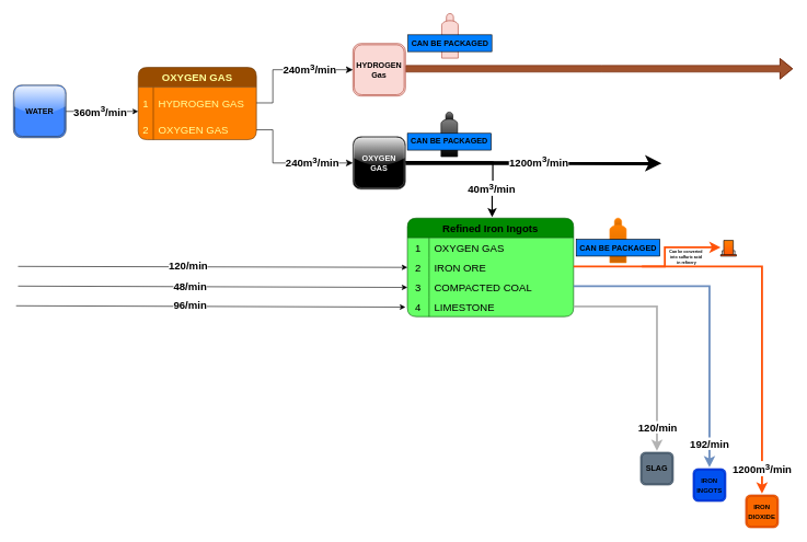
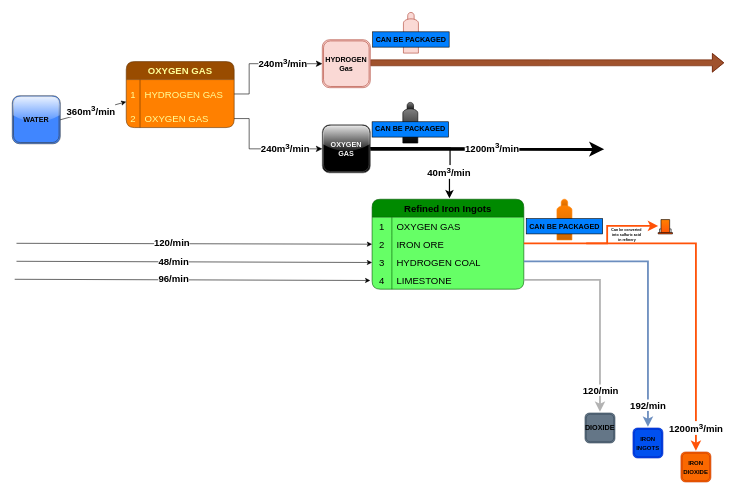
  <mxCell id="0" />
  <mxCell id="1" parent="0" />
  <mxCell id="2" value="" style="elbow=horizontal;endArrow=classic;html=1;rounded=0;shape=flexArrow;edgeStyle=orthogonalEdgeStyle;fillColor=#a0522d;strokeColor=#6D1F00;" edge="1" parent="1"><mxGeometry width="50" height="50" relative="1" as="geometry"><mxPoint x="617" y="104" as="sourcePoint" /><mxPoint x="1207" y="104" as="targetPoint" /><Array as="points"><mxPoint x="916" y="104" /></Array></mxGeometry></mxCell>
- <mxCell id="3" value="&lt;b&gt;&lt;font style=&quot;font-size: 12px;&quot;&gt;WATER&lt;/font&gt;&lt;/b&gt;" style="shape=ext;double=1;whiteSpace=wrap;html=1;aspect=fixed;fillColor=#4086FF;strokeColor=#36393d;rounded=1;glass=1;" vertex="1" parent="1"><mxGeometry x="20" y="129" width="80" height="80" as="geometry" /></mxCell>
+ <mxCell id="3" value="&lt;b&gt;&lt;font style=&quot;font-size: 12px;&quot;&gt;WATER&lt;/font&gt;&lt;/b&gt;" style="shape=ext;double=1;whiteSpace=wrap;html=1;aspect=fixed;fillColor=#4086FF;strokeColor=#36393d;rounded=1;glass=1;" vertex="1" parent="1"><mxGeometry x="20" y="159" width="80" height="80" as="geometry" /></mxCell>
  <mxCell id="4" value="OXYGEN GAS" style="shape=table;startSize=30;container=1;collapsible=0;childLayout=tableLayout;fixedRows=1;rowLines=0;fontStyle=1;strokeColor=#663300;fontSize=16;rounded=1;fillColor=#994C00;fontColor=#FFFF99;swimlaneFillColor=#FF8000;shadow=0;perimeterSpacing=0;" vertex="1" parent="1"><mxGeometry x="210" y="102" width="180" height="110" as="geometry" /></mxCell>
  <mxCell id="5" value="" style="shape=tableRow;horizontal=0;startSize=0;swimlaneHead=0;swimlaneBody=0;top=0;left=0;bottom=0;right=0;collapsible=0;dropTarget=0;fillColor=none;points=[[0,0.5],[1,0.5]];portConstraint=eastwest;strokeColor=inherit;fontSize=16;rounded=0;" vertex="1" parent="4"><mxGeometry y="30" width="180" height="50" as="geometry" /></mxCell>
  <mxCell id="6" value="&lt;font color=&quot;#ffff99&quot;&gt;1&lt;/font&gt;" style="shape=partialRectangle;html=1;whiteSpace=wrap;connectable=0;fillColor=none;top=0;left=0;bottom=0;right=0;overflow=hidden;pointerEvents=1;strokeColor=inherit;fontSize=16;rounded=0;" vertex="1" parent="5"><mxGeometry width="23" height="50" as="geometry"><mxRectangle width="23" height="50" as="alternateBounds" /></mxGeometry></mxCell>
  <mxCell id="7" value="&lt;font color=&quot;#ffff99&quot;&gt;HYDROGEN GAS&lt;/font&gt;" style="shape=partialRectangle;html=1;whiteSpace=wrap;connectable=0;fillColor=none;top=0;left=0;bottom=0;right=0;align=left;spacingLeft=6;overflow=hidden;strokeColor=inherit;fontSize=16;rounded=0;" vertex="1" parent="5"><mxGeometry x="23" width="157" height="50" as="geometry"><mxRectangle width="157" height="50" as="alternateBounds" /></mxGeometry></mxCell>
  <mxCell id="8" value="" style="shape=tableRow;horizontal=0;startSize=0;swimlaneHead=0;swimlaneBody=0;top=0;left=0;bottom=0;right=0;collapsible=0;dropTarget=0;fillColor=none;points=[[0,0.5],[1,0.5]];portConstraint=eastwest;strokeColor=inherit;fontSize=16;rounded=0;" vertex="1" parent="4"><mxGeometry y="80" width="180" height="30" as="geometry" /></mxCell>
  <mxCell id="9" value="&lt;font color=&quot;#ffff99&quot;&gt;2&lt;/font&gt;" style="shape=partialRectangle;html=1;whiteSpace=wrap;connectable=0;fillColor=none;top=0;left=0;bottom=0;right=0;overflow=hidden;strokeColor=inherit;fontSize=16;rounded=0;" vertex="1" parent="8"><mxGeometry width="23" height="30" as="geometry"><mxRectangle width="23" height="30" as="alternateBounds" /></mxGeometry></mxCell>
  <mxCell id="10" value="&lt;font color=&quot;#ffff99&quot;&gt;OXYGEN GAS&lt;/font&gt;" style="shape=partialRectangle;html=1;whiteSpace=wrap;connectable=0;fillColor=none;top=0;left=0;bottom=0;right=0;align=left;spacingLeft=6;overflow=hidden;strokeColor=inherit;fontSize=16;rounded=0;" vertex="1" parent="8"><mxGeometry x="23" width="157" height="30" as="geometry"><mxRectangle width="157" height="30" as="alternateBounds" /></mxGeometry></mxCell>
  <mxCell id="11" value="Refined Iron Ingots" style="shape=table;startSize=30;container=1;collapsible=0;childLayout=tableLayout;fixedRows=1;rowLines=0;fontStyle=1;strokeColor=#005700;fontSize=16;rounded=1;fillColor=#008a00;fontColor=#000000;fillStyle=auto;backgroundOutline=0;gradientColor=none;swimlaneFillColor=#66FF66;" vertex="1" parent="1"><mxGeometry x="620" y="331.5" width="253" height="150" as="geometry" /></mxCell>
  <mxCell id="12" value="" style="shape=tableRow;horizontal=0;startSize=0;swimlaneHead=0;swimlaneBody=0;top=0;left=0;bottom=0;right=0;collapsible=0;dropTarget=0;fillColor=none;points=[[0,0.5],[1,0.5]];portConstraint=eastwest;strokeColor=inherit;fontSize=16;rounded=0;" vertex="1" parent="11"><mxGeometry y="30" width="253" height="30" as="geometry" /></mxCell>
  <mxCell id="13" value="1" style="shape=partialRectangle;html=1;whiteSpace=wrap;connectable=0;fillColor=none;top=0;left=0;bottom=0;right=0;overflow=hidden;pointerEvents=1;strokeColor=inherit;fontSize=16;rounded=0;" vertex="1" parent="12"><mxGeometry width="33" height="30" as="geometry"><mxRectangle width="33" height="30" as="alternateBounds" /></mxGeometry></mxCell>
  <mxCell id="14" value="OXYGEN GAS&lt;span style=&quot;white-space: pre;&quot;&gt;&#09;&lt;/span&gt;" style="shape=partialRectangle;html=1;whiteSpace=wrap;connectable=0;fillColor=none;top=0;left=0;bottom=0;right=0;align=left;spacingLeft=6;overflow=hidden;strokeColor=inherit;fontSize=16;rounded=0;" vertex="1" parent="12"><mxGeometry x="33" width="220" height="30" as="geometry"><mxRectangle width="220" height="30" as="alternateBounds" /></mxGeometry></mxCell>
  <mxCell id="15" value="" style="shape=tableRow;horizontal=0;startSize=0;swimlaneHead=0;swimlaneBody=0;top=0;left=0;bottom=0;right=0;collapsible=0;dropTarget=0;fillColor=none;points=[[0,0.5],[1,0.5]];portConstraint=eastwest;strokeColor=inherit;fontSize=16;rounded=0;" vertex="1" parent="11"><mxGeometry y="60" width="253" height="30" as="geometry" /></mxCell>
  <mxCell id="16" value="2" style="shape=partialRectangle;html=1;whiteSpace=wrap;connectable=0;fillColor=none;top=0;left=0;bottom=0;right=0;overflow=hidden;strokeColor=inherit;fontSize=16;rounded=0;" vertex="1" parent="15"><mxGeometry width="33" height="30" as="geometry"><mxRectangle width="33" height="30" as="alternateBounds" /></mxGeometry></mxCell>
  <mxCell id="17" value="IRON ORE" style="shape=partialRectangle;html=1;whiteSpace=wrap;connectable=0;fillColor=none;top=0;left=0;bottom=0;right=0;align=left;spacingLeft=6;overflow=hidden;strokeColor=inherit;fontSize=16;rounded=0;" vertex="1" parent="15"><mxGeometry x="33" width="220" height="30" as="geometry"><mxRectangle width="220" height="30" as="alternateBounds" /></mxGeometry></mxCell>
  <mxCell id="18" value="" style="shape=tableRow;horizontal=0;startSize=0;swimlaneHead=0;swimlaneBody=0;top=0;left=0;bottom=0;right=0;collapsible=0;dropTarget=0;fillColor=none;points=[[0,0.5],[1,0.5]];portConstraint=eastwest;strokeColor=inherit;fontSize=16;rounded=0;" vertex="1" parent="11"><mxGeometry y="90" width="253" height="30" as="geometry" /></mxCell>
  <mxCell id="19" value="3" style="shape=partialRectangle;html=1;whiteSpace=wrap;connectable=0;fillColor=none;top=0;left=0;bottom=0;right=0;overflow=hidden;strokeColor=inherit;fontSize=16;rounded=0;" vertex="1" parent="18"><mxGeometry width="33" height="30" as="geometry"><mxRectangle width="33" height="30" as="alternateBounds" /></mxGeometry></mxCell>
- <mxCell id="20" value="COMPACTED COAL" style="shape=partialRectangle;html=1;whiteSpace=wrap;connectable=0;fillColor=none;top=0;left=0;bottom=0;right=0;align=left;spacingLeft=6;overflow=hidden;strokeColor=inherit;fontSize=16;rounded=0;" vertex="1" parent="18"><mxGeometry x="33" width="220" height="30" as="geometry"><mxRectangle width="220" height="30" as="alternateBounds" /></mxGeometry></mxCell>
+ <mxCell id="20" value="HYDROGEN COAL" style="shape=partialRectangle;html=1;whiteSpace=wrap;connectable=0;fillColor=none;top=0;left=0;bottom=0;right=0;align=left;spacingLeft=6;overflow=hidden;strokeColor=inherit;fontSize=16;rounded=0;" vertex="1" parent="18"><mxGeometry x="33" width="220" height="30" as="geometry"><mxRectangle width="220" height="30" as="alternateBounds" /></mxGeometry></mxCell>
  <mxCell id="21" style="shape=tableRow;horizontal=0;startSize=0;swimlaneHead=0;swimlaneBody=0;top=0;left=0;bottom=0;right=0;collapsible=0;dropTarget=0;fillColor=none;points=[[0,0.5],[1,0.5]];portConstraint=eastwest;strokeColor=inherit;fontSize=16;rounded=0;" vertex="1" parent="11"><mxGeometry y="120" width="253" height="30" as="geometry" /></mxCell>
  <mxCell id="22" value="4" style="shape=partialRectangle;html=1;whiteSpace=wrap;connectable=0;fillColor=none;top=0;left=0;bottom=0;right=0;overflow=hidden;strokeColor=inherit;fontSize=16;rounded=0;" vertex="1" parent="21"><mxGeometry width="33" height="30" as="geometry"><mxRectangle width="33" height="30" as="alternateBounds" /></mxGeometry></mxCell>
  <mxCell id="23" value="LIMESTONE" style="shape=partialRectangle;html=1;whiteSpace=wrap;connectable=0;fillColor=none;top=0;left=0;bottom=0;right=0;align=left;spacingLeft=6;overflow=hidden;strokeColor=inherit;fontSize=16;rounded=0;" vertex="1" parent="21"><mxGeometry x="33" width="220" height="30" as="geometry"><mxRectangle width="220" height="30" as="alternateBounds" /></mxGeometry></mxCell>
  <mxCell id="24" value="&lt;font color=&quot;#fafafa&quot;&gt;&lt;b&gt;OXYGEN&lt;br&gt;GAS&lt;/b&gt;&lt;br&gt;&lt;/font&gt;" style="shape=ext;double=1;rounded=1;whiteSpace=wrap;html=1;fillColor=#000000;strokeColor=#666666;fontColor=#333333;glass=1;" vertex="1" parent="1"><mxGeometry x="537" y="207.5" width="80" height="80" as="geometry" /></mxCell>
  <mxCell id="25" value="&lt;b style=&quot;&quot;&gt;HYDROGEN&lt;br&gt;Gas&lt;/b&gt;" style="shape=ext;double=1;rounded=1;whiteSpace=wrap;html=1;fillColor=#fad9d5;strokeColor=#ae4132;glass=0;shadow=0;" vertex="1" parent="1"><mxGeometry x="537" y="65.5" width="80" height="80" as="geometry" /></mxCell>
  <mxCell id="26" value="" style="endArrow=classic;html=1;exitX=1;exitY=0.5;exitDx=0;exitDy=0;" edge="1" parent="1" source="3"><mxGeometry relative="1" as="geometry"><mxPoint x="110" y="168.74" as="sourcePoint" /><mxPoint x="210" y="169" as="targetPoint" /></mxGeometry></mxCell>
  <mxCell id="27" value="&lt;b style=&quot;font-size: 16px;&quot;&gt;360m&lt;sup&gt;3&lt;/sup&gt;/min&lt;/b&gt;" style="edgeLabel;resizable=0;html=1;align=center;verticalAlign=middle;" connectable="0" vertex="1" parent="26"><mxGeometry relative="1" as="geometry"><mxPoint x="-4" y="-2" as="offset" /></mxGeometry></mxCell>
  <mxCell id="28" value="" style="edgeStyle=elbowEdgeStyle;elbow=horizontal;endArrow=classic;html=1;curved=0;rounded=0;endSize=8;startSize=8;entryX=0;entryY=0.5;entryDx=0;entryDy=0;" edge="1" parent="1" target="25"><mxGeometry width="50" height="50" relative="1" as="geometry"><mxPoint x="390" y="156" as="sourcePoint" /><mxPoint x="477" y="106" as="targetPoint" /><Array as="points"><mxPoint x="415" y="156" /></Array></mxGeometry></mxCell>
  <mxCell id="29" value="&lt;b style=&quot;font-size: 16px;&quot;&gt;240m&lt;sup style=&quot;&quot;&gt;3&lt;/sup&gt;/min&lt;/b&gt;" style="edgeLabel;html=1;align=center;verticalAlign=middle;resizable=0;points=[];" vertex="1" connectable="0" parent="28"><mxGeometry x="0.426" y="-2" relative="1" as="geometry"><mxPoint x="-10" y="-4" as="offset" /></mxGeometry></mxCell>
  <mxCell id="30" value="" style="edgeStyle=elbowEdgeStyle;elbow=horizontal;endArrow=classic;html=1;curved=0;rounded=0;endSize=8;startSize=8;entryX=0;entryY=0.5;entryDx=0;entryDy=0;" edge="1" parent="1" target="24"><mxGeometry width="50" height="50" relative="1" as="geometry"><mxPoint x="390" y="197" as="sourcePoint" /><mxPoint x="477" y="247" as="targetPoint" /><Array as="points"><mxPoint x="415" y="197" /></Array></mxGeometry></mxCell>
  <mxCell id="31" value="&lt;b style=&quot;font-size: 16px;&quot;&gt;240m&lt;sup&gt;3&lt;/sup&gt;/min&lt;/b&gt;" style="edgeLabel;html=1;align=center;verticalAlign=middle;resizable=0;points=[];" vertex="1" connectable="0" parent="30"><mxGeometry x="0.46" relative="1" as="geometry"><mxPoint x="-9" y="-2" as="offset" /></mxGeometry></mxCell>
  <mxCell id="32" value="" style="edgeStyle=segmentEdgeStyle;endArrow=classic;html=1;curved=0;rounded=0;endSize=8;startSize=8;strokeWidth=3;strokeColor=#FF5208;fillColor=#008a00;" edge="1" parent="1"><mxGeometry width="50" height="50" relative="1" as="geometry"><mxPoint x="873" y="405" as="sourcePoint" /><mxPoint x="1160" y="751" as="targetPoint" /><Array as="points"><mxPoint x="1160" y="405" /><mxPoint x="1160" y="701" /></Array></mxGeometry></mxCell>
  <mxCell id="33" value="&lt;font style=&quot;font-size: 16px;&quot;&gt;&lt;b&gt;1200m&lt;sup&gt;3&lt;/sup&gt;/min&lt;/b&gt;&lt;/font&gt;" style="edgeLabel;html=1;align=center;verticalAlign=middle;resizable=0;points=[];" vertex="1" connectable="0" parent="32"><mxGeometry x="0.431" y="-1" relative="1" as="geometry"><mxPoint y="141" as="offset" /></mxGeometry></mxCell>
  <mxCell id="34" value="" style="edgeStyle=segmentEdgeStyle;endArrow=classic;html=1;curved=0;rounded=0;endSize=8;startSize=8;strokeWidth=3;fillColor=#dae8fc;gradientColor=#7ea6e0;strokeColor=#6c8ebf;" edge="1" parent="1"><mxGeometry width="50" height="50" relative="1" as="geometry"><mxPoint x="873" y="435" as="sourcePoint" /><mxPoint x="1080" y="711" as="targetPoint" /><Array as="points"><mxPoint x="1080" y="435" /></Array></mxGeometry></mxCell>
  <mxCell id="35" value="&lt;font style=&quot;font-size: 16px;&quot;&gt;&lt;b&gt;192/min&lt;/b&gt;&lt;/font&gt;" style="edgeLabel;html=1;align=center;verticalAlign=middle;resizable=0;points=[];" vertex="1" connectable="0" parent="34"><mxGeometry x="0.42" y="-1" relative="1" as="geometry"><mxPoint y="103" as="offset" /></mxGeometry></mxCell>
  <mxCell id="36" value="" style="edgeStyle=segmentEdgeStyle;endArrow=classic;html=1;curved=0;rounded=0;endSize=8;startSize=8;strokeWidth=3;strokeColor=#B3B3B3;" edge="1" parent="1"><mxGeometry width="50" height="50" relative="1" as="geometry"><mxPoint x="873" y="466" as="sourcePoint" /><mxPoint x="1000" y="686" as="targetPoint" /><Array as="points"><mxPoint x="1000" y="466" /></Array></mxGeometry></mxCell>
  <mxCell id="37" value="&lt;b&gt;&lt;font style=&quot;font-size: 16px;&quot;&gt;120/min&lt;/font&gt;&lt;/b&gt;" style="edgeLabel;html=1;align=center;verticalAlign=middle;resizable=0;points=[];" vertex="1" connectable="0" parent="36"><mxGeometry x="0.343" relative="1" as="geometry"><mxPoint y="77" as="offset" /></mxGeometry></mxCell>
  <mxCell id="38" value="" style="edgeStyle=segmentEdgeStyle;endArrow=classic;html=1;curved=0;rounded=0;endSize=8;startSize=8;strokeWidth=2;" edge="1" parent="1"><mxGeometry width="50" height="50" relative="1" as="geometry"><mxPoint x="617" y="246" as="sourcePoint" /><mxPoint x="749" y="330" as="targetPoint" /><Array as="points"><mxPoint x="750" y="246" /><mxPoint x="750" y="287" /><mxPoint x="749" y="287" /></Array></mxGeometry></mxCell>
  <mxCell id="39" value="&lt;b style=&quot;font-size: 16px;&quot;&gt;40m&lt;sup&gt;3&lt;/sup&gt;/min&lt;sup&gt;&amp;nbsp;&lt;/sup&gt;&lt;/b&gt;" style="edgeLabel;html=1;align=center;verticalAlign=middle;resizable=0;points=[];" vertex="1" connectable="0" parent="38"><mxGeometry x="0.581" y="-1" relative="1" as="geometry"><mxPoint as="offset" /></mxGeometry></mxCell>
  <mxCell id="40" value="" style="endArrow=classic;html=1;entryX=0;entryY=0.5;entryDx=0;entryDy=0;" edge="1" parent="1" target="15"><mxGeometry width="50" height="50" relative="1" as="geometry"><mxPoint x="27" y="405" as="sourcePoint" /><mxPoint x="277" y="365" as="targetPoint" /></mxGeometry></mxCell>
  <mxCell id="41" value="&lt;b&gt;&lt;font style=&quot;font-size: 16px;&quot;&gt;120/min&lt;/font&gt;&lt;/b&gt;" style="edgeLabel;html=1;align=center;verticalAlign=middle;resizable=0;points=[];" vertex="1" connectable="0" parent="40"><mxGeometry x="-0.131" y="2" relative="1" as="geometry"><mxPoint as="offset" /></mxGeometry></mxCell>
  <mxCell id="42" value="" style="endArrow=classic;html=1;entryX=0;entryY=0.5;entryDx=0;entryDy=0;" edge="1" parent="1"><mxGeometry width="50" height="50" relative="1" as="geometry"><mxPoint x="27" y="435" as="sourcePoint" /><mxPoint x="620" y="437" as="targetPoint" /></mxGeometry></mxCell>
  <mxCell id="43" value="&lt;b&gt;&lt;font style=&quot;font-size: 16px;&quot;&gt;48/min&lt;/font&gt;&lt;/b&gt;" style="edgeLabel;html=1;align=center;verticalAlign=middle;resizable=0;points=[];" vertex="1" connectable="0" parent="42"><mxGeometry x="-0.139" relative="1" as="geometry"><mxPoint x="7" as="offset" /></mxGeometry></mxCell>
  <mxCell id="44" value="" style="endArrow=classic;html=1;entryX=0;entryY=0.5;entryDx=0;entryDy=0;" edge="1" parent="1"><mxGeometry width="50" height="50" relative="1" as="geometry"><mxPoint x="24" y="465" as="sourcePoint" /><mxPoint x="617" y="467" as="targetPoint" /></mxGeometry></mxCell>
  <mxCell id="45" value="&lt;b&gt;&lt;font style=&quot;font-size: 16px;&quot;&gt;96/min&lt;/font&gt;&lt;/b&gt;" style="edgeLabel;html=1;align=center;verticalAlign=middle;resizable=0;points=[];" vertex="1" connectable="0" parent="44"><mxGeometry x="-0.133" y="2" relative="1" as="geometry"><mxPoint x="7" as="offset" /></mxGeometry></mxCell>
  <mxCell id="46" value="" style="shape=mxgraph.pid.vessels.gas_bottle;html=1;pointerEvents=1;align=center;verticalLabelPosition=bottom;verticalAlign=top;dashed=0;fillColor=#808080;strokeColor=#000000;gradientColor=default;" vertex="1" parent="1"><mxGeometry x="671.25" y="170" width="25" height="67.86" as="geometry" /></mxCell>
  <mxCell id="47" value="" style="shape=mxgraph.pid.vessels.gas_bottle;html=1;pointerEvents=1;align=center;verticalLabelPosition=bottom;verticalAlign=top;dashed=0;fillColor=#fad9d5;strokeColor=#ae4132;" vertex="1" parent="1"><mxGeometry x="672.25" y="20" width="25" height="67.86" as="geometry" /></mxCell>
  <mxCell id="48" value="&lt;p style=&quot;line-height: 100%;&quot;&gt;&lt;font size=&quot;1&quot; style=&quot;&quot;&gt;&lt;b style=&quot;font-size: 12px;&quot;&gt;CAN BE PACKAGED&lt;/b&gt;&lt;/font&gt;&lt;/p&gt;" style="text;html=1;align=center;verticalAlign=middle;whiteSpace=wrap;rounded=0;fillColor=#007FFF;strokeColor=#000000;" vertex="1" parent="1"><mxGeometry x="621" y="52.36" width="127.5" height="25.5" as="geometry" /></mxCell>
  <mxCell id="49" value="&lt;p style=&quot;line-height: 100%;&quot;&gt;&lt;font size=&quot;1&quot; style=&quot;&quot;&gt;&lt;b style=&quot;font-size: 12px;&quot;&gt;CAN BE PACKAGED&lt;/b&gt;&lt;/font&gt;&lt;/p&gt;" style="text;html=1;align=center;verticalAlign=middle;whiteSpace=wrap;rounded=0;fillColor=#007FFF;strokeColor=#000000;" vertex="1" parent="1"><mxGeometry x="620" y="202.36" width="127.5" height="25.5" as="geometry" /></mxCell>
- <mxCell id="50" value="&lt;b style=&quot;&quot;&gt;&lt;font color=&quot;#000000&quot;&gt;SLAG&lt;/font&gt;&lt;/b&gt;" style="shape=ext;double=1;rounded=1;whiteSpace=wrap;html=1;fillColor=#647687;glass=0;strokeColor=#314354;fontColor=#ffffff;" vertex="1" parent="1"><mxGeometry x="975" y="688" width="50" height="50" as="geometry" /></mxCell>
+ <mxCell id="50" value="&lt;b style=&quot;&quot;&gt;&lt;font color=&quot;#000000&quot;&gt;DIOXIDE&lt;/font&gt;&lt;/b&gt;" style="shape=ext;double=1;rounded=1;whiteSpace=wrap;html=1;fillColor=#647687;glass=0;strokeColor=#314354;fontColor=#ffffff;" vertex="1" parent="1"><mxGeometry x="975" y="688" width="50" height="50" as="geometry" /></mxCell>
  <mxCell id="51" value="&lt;b style=&quot;&quot;&gt;&lt;font color=&quot;#000000&quot; style=&quot;font-size: 10px;&quot;&gt;IRON INGOTS&lt;/font&gt;&lt;/b&gt;" style="shape=ext;double=1;rounded=1;whiteSpace=wrap;html=1;fillColor=#0050ef;strokeColor=#001DBC;fontColor=#ffffff;glass=0;" vertex="1" parent="1"><mxGeometry x="1055" y="713" width="50" height="50" as="geometry" /></mxCell>
  <mxCell id="52" value="&lt;font style=&quot;font-size: 10px;&quot;&gt;&lt;b style=&quot;&quot;&gt;IRON&lt;br&gt;DIOXIDE&lt;/b&gt;&lt;br&gt;&lt;/font&gt;" style="shape=ext;double=1;rounded=1;whiteSpace=wrap;html=1;fillColor=#fa6800;strokeColor=#C73500;fontColor=#000000;glass=0;" vertex="1" parent="1"><mxGeometry x="1135" y="753" width="50" height="50" as="geometry" /></mxCell>
  <mxCell id="53" value="" style="shape=mxgraph.pid.vessels.gas_bottle;html=1;pointerEvents=1;align=center;verticalLabelPosition=bottom;verticalAlign=top;dashed=0;fillColor=#FF8000;strokeColor=#FF8000;fontColor=#000000;gradientColor=#CC6600;" vertex="1" parent="1"><mxGeometry x="928.25" y="331.5" width="25" height="67.86" as="geometry" /></mxCell>
  <mxCell id="54" value="&lt;p style=&quot;line-height: 100%;&quot;&gt;&lt;font size=&quot;1&quot; style=&quot;&quot;&gt;&lt;b style=&quot;font-size: 12px;&quot;&gt;CAN BE PACKAGED&lt;/b&gt;&lt;/font&gt;&lt;/p&gt;" style="text;html=1;align=center;verticalAlign=middle;whiteSpace=wrap;rounded=0;fillColor=#007FFF;strokeColor=#000000;" vertex="1" parent="1"><mxGeometry x="877" y="363.86" width="127.5" height="25.5" as="geometry" /></mxCell>
  <mxCell id="55" value="" style="edgeStyle=elbowEdgeStyle;elbow=horizontal;endArrow=classic;html=1;curved=0;rounded=0;endSize=8;startSize=8;fillColor=#fa6800;strokeColor=#FF5208;strokeWidth=3;" edge="1" parent="1"><mxGeometry width="50" height="50" relative="1" as="geometry"><mxPoint x="977" y="405" as="sourcePoint" /><mxPoint x="1097" y="376" as="targetPoint" /><Array as="points"><mxPoint x="1012" y="381" /></Array></mxGeometry></mxCell>
  <mxCell id="56" value="" style="shape=mxgraph.pid.vessels.forced-draft_cooling_tower;html=1;pointerEvents=1;align=center;verticalLabelPosition=bottom;verticalAlign=top;dashed=0;fillColor=#FF8000;gradientColor=#FF5208;" vertex="1" parent="1"><mxGeometry x="1097" y="365.43" width="23.93" height="23.93" as="geometry" /></mxCell>
  <mxCell id="57" value="&lt;p style=&quot;line-height: 50%;&quot;&gt;&lt;font style=&quot;font-size: 6px;&quot;&gt;&lt;b&gt;Can be converted&amp;nbsp;&lt;br&gt;into sulfuric acid&amp;nbsp;&lt;br&gt;in refinery&lt;/b&gt;&lt;/font&gt;&lt;/p&gt;" style="text;html=1;align=center;verticalAlign=middle;resizable=0;points=[];autosize=1;strokeColor=none;fillColor=none;rotation=0;" vertex="1" parent="1"><mxGeometry x="1004.5" y="359" width="80" height="60" as="geometry" /></mxCell>
  <mxCell id="58" value="" style="endArrow=classic;html=1;strokeWidth=6;exitX=1;exitY=0.5;exitDx=0;exitDy=0;" edge="1" parent="1" source="24"><mxGeometry width="50" height="50" relative="1" as="geometry"><mxPoint x="672.25" y="287.86" as="sourcePoint" /><mxPoint x="1007" y="248" as="targetPoint" /></mxGeometry></mxCell>
  <mxCell id="59" value="&lt;b style=&quot;font-size: 16px;&quot;&gt;1200m&lt;sup&gt;3&lt;/sup&gt;/min&lt;/b&gt;" style="edgeLabel;html=1;align=center;verticalAlign=middle;resizable=0;points=[];" vertex="1" connectable="0" parent="58"><mxGeometry x="0.036" y="1" relative="1" as="geometry"><mxPoint y="-2" as="offset" /></mxGeometry></mxCell>
